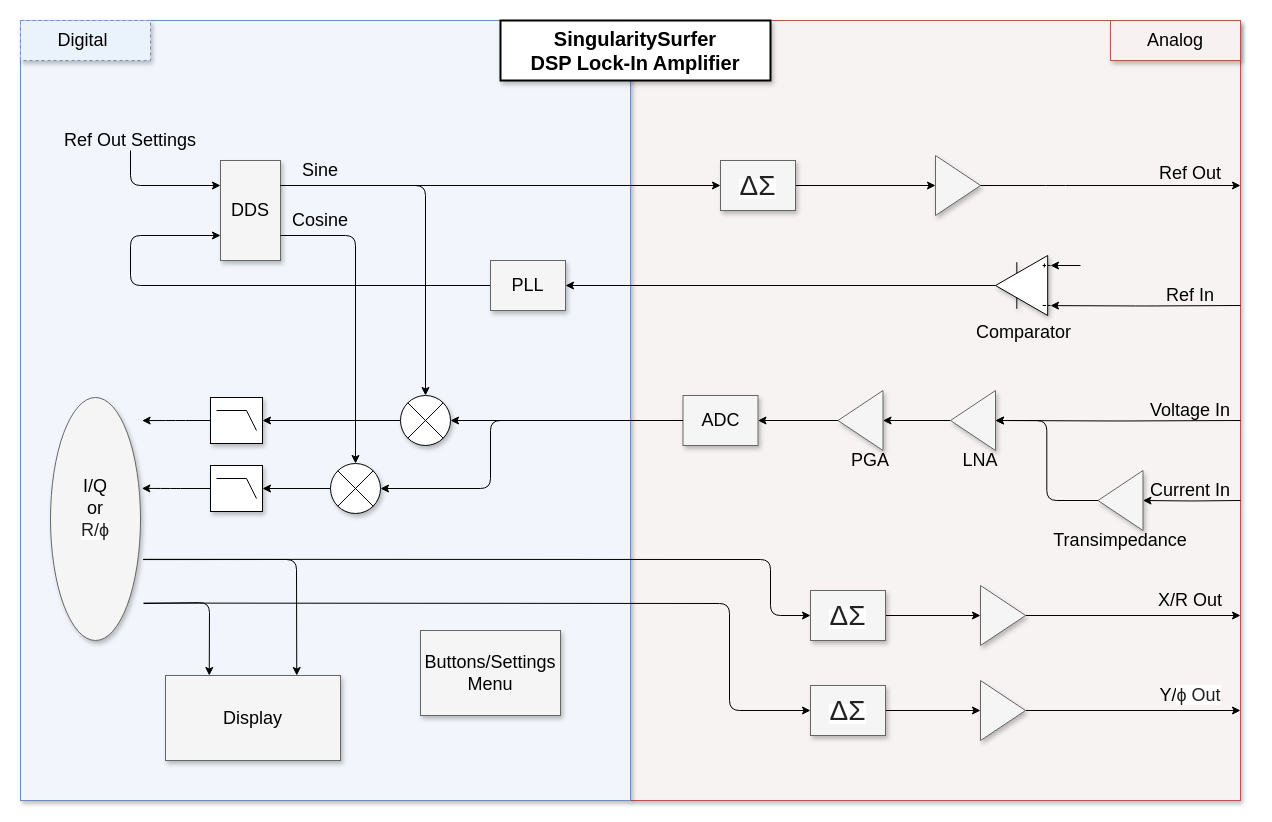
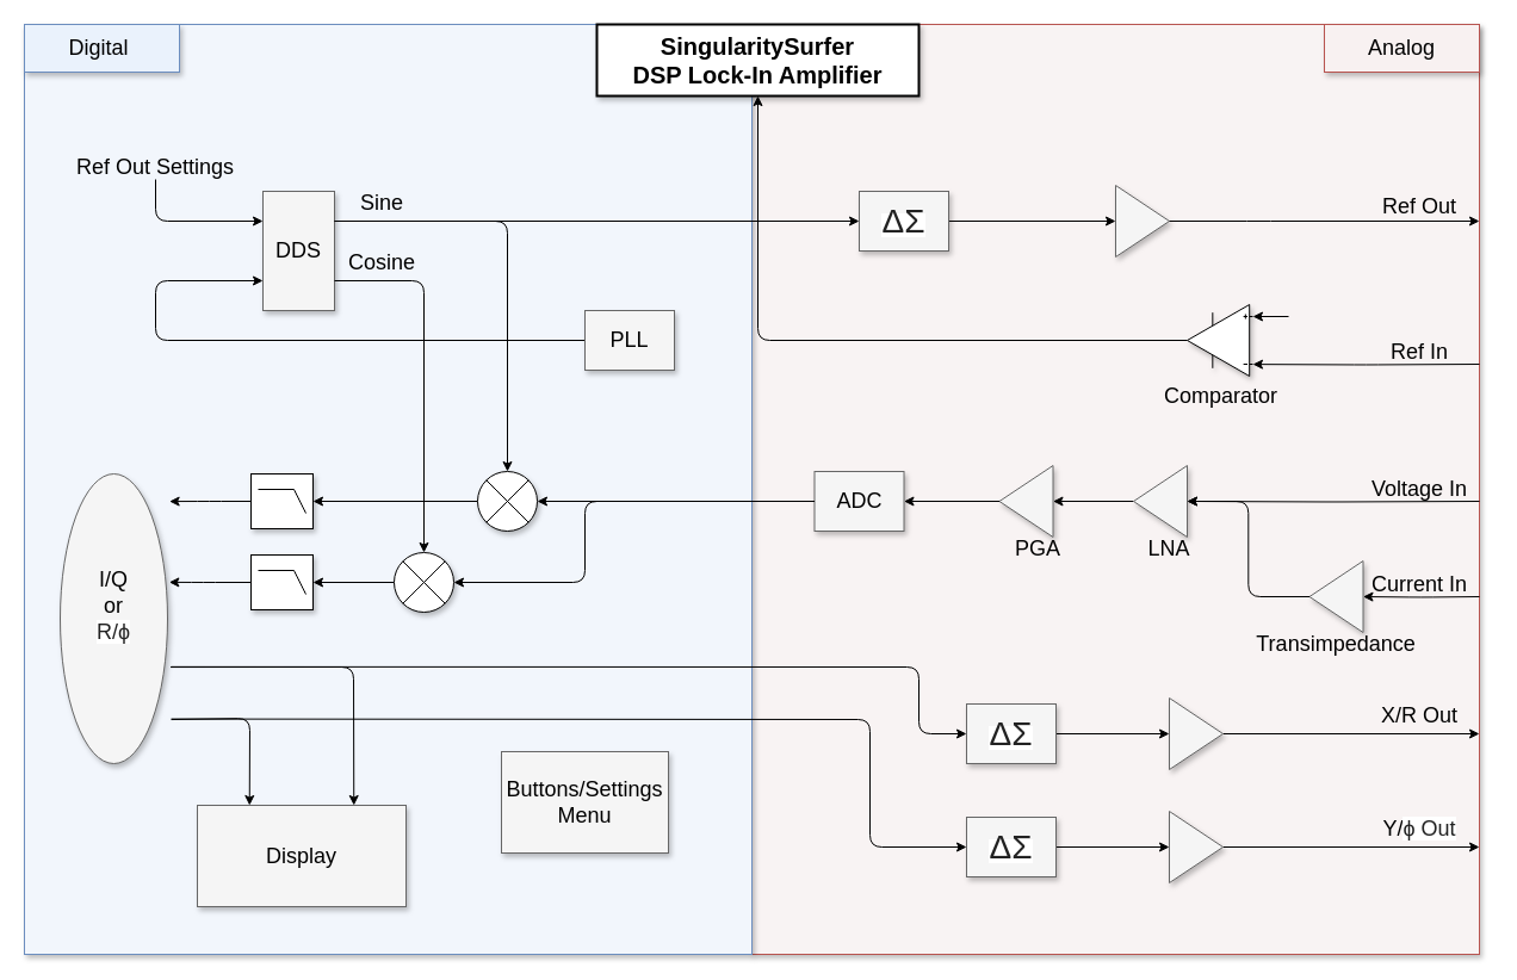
  <mxCell id="0" style=";html=1;" />
  <mxCell id="1" style=";html=1;" parent="0" />
  <mxCell id="2" value="" style="whiteSpace=wrap;html=1;shadow=1;fontSize=18;fillColor=#F8F3F3;strokeColor=#b85450;" parent="1" vertex="1"><mxGeometry x="630" y="20" width="610" height="780" as="geometry" /></mxCell>
  <mxCell id="3" value="" style="whiteSpace=wrap;html=1;shadow=1;fontSize=18;fillColor=#F2F6FC;strokeColor=#6c8ebf;" parent="1" vertex="1"><mxGeometry x="20" y="20" width="610" height="780" as="geometry" /></mxCell>
  <mxCell id="4" value="&lt;b&gt;SingularitySurfer&lt;br&gt;DSP Lock-In Amplifier&lt;/b&gt;" style="whiteSpace=wrap;html=1;shadow=1;fontSize=20;strokeWidth=2;" parent="1" vertex="1"><mxGeometry x="500" y="20" width="270" height="60" as="geometry" /></mxCell>
  <mxCell id="5" value="DDS" style="whiteSpace=wrap;html=1;shadow=1;fontSize=18;fillColor=#f5f5f5;strokeColor=#666666;" parent="1" vertex="1"><mxGeometry x="220" y="160" width="60" height="100" as="geometry" /></mxCell>
  <mxCell id="6" value="Analog" style="whiteSpace=wrap;html=1;shadow=1;fontSize=18;fillColor=#F8F1F1;strokeColor=#b85450;" parent="1" vertex="1"><mxGeometry x="1110" y="20" width="130" height="40" as="geometry" /></mxCell>
- <mxCell id="7" value="Digital&amp;nbsp;" style="whiteSpace=wrap;html=1;shadow=1;fontSize=18;fillColor=#EAF2FC;strokeColor=#6c8ebf;dashed=1;" parent="1" vertex="1"><mxGeometry x="20" y="20" width="130" height="40" as="geometry" /></mxCell>
+ <mxCell id="7" value="Digital&amp;nbsp;" style="whiteSpace=wrap;html=1;shadow=1;fontSize=18;fillColor=#EAF2FC;strokeColor=#6c8ebf;" parent="1" vertex="1"><mxGeometry x="20" y="20" width="130" height="40" as="geometry" /></mxCell>
  <mxCell id="8" value="" style="endArrow=classic;html=1;entryX=0;entryY=0.25;entryDx=0;entryDy=0;" parent="1" target="5" edge="1"><mxGeometry width="50" height="50" relative="1" as="geometry"><mxPoint x="130" y="150" as="sourcePoint" /><mxPoint x="130" y="130" as="targetPoint" /><Array as="points"><mxPoint x="130" y="185" /></Array></mxGeometry></mxCell>
  <mxCell id="9" value="&lt;font style=&quot;font-size: 18px&quot;&gt;Ref Out Settings&lt;/font&gt;" style="text;html=1;strokeColor=none;fillColor=none;align=center;verticalAlign=middle;whiteSpace=wrap;rounded=0;" parent="1" vertex="1"><mxGeometry x="60" y="130" width="140" height="20" as="geometry" /></mxCell>
  <mxCell id="10" value="" style="edgeStyle=orthogonalEdgeStyle;orthogonalLoop=1;jettySize=auto;html=1;entryX=0;entryY=0.75;entryDx=0;entryDy=0;exitX=0;exitY=0.5;exitDx=0;exitDy=0;rounded=1;" parent="1" source="11" target="5" edge="1"><mxGeometry relative="1" as="geometry"><mxPoint x="200" y="335" as="targetPoint" /><Array as="points"><mxPoint x="130" y="285" /><mxPoint x="130" y="235" /></Array></mxGeometry></mxCell>
  <mxCell id="11" value="PLL" style="whiteSpace=wrap;html=1;shadow=1;fontSize=18;fillColor=#f5f5f5;strokeColor=#666666;" parent="1" vertex="1"><mxGeometry x="490" y="260" width="75" height="50" as="geometry" /></mxCell>
  <mxCell id="12" value="" style="endArrow=classic;html=1;exitX=1;exitY=0.25;exitDx=0;exitDy=0;entryX=0;entryY=0.5;entryDx=0;entryDy=0;" parent="1" source="5" target="14" edge="1"><mxGeometry width="50" height="50" relative="1" as="geometry"><mxPoint x="420" y="200" as="sourcePoint" /><mxPoint x="470" y="150" as="targetPoint" /></mxGeometry></mxCell>
  <mxCell id="13" style="edgeStyle=orthogonalEdgeStyle;rounded=1;orthogonalLoop=1;jettySize=auto;html=1;exitX=1;exitY=0.5;exitDx=0;exitDy=0;entryX=0;entryY=0.5;entryDx=0;entryDy=0;" parent="1" source="14" target="15" edge="1"><mxGeometry relative="1" as="geometry" /></mxCell>
  <mxCell id="14" value="&lt;span style=&quot;color: rgb(34 , 34 , 34) ; font-family: &amp;#34;arial&amp;#34; , sans-serif ; text-align: left ; background-color: rgb(255 , 255 , 255)&quot;&gt;&lt;font style=&quot;font-size: 28px&quot;&gt;ΔΣ&lt;/font&gt;&lt;/span&gt;" style="whiteSpace=wrap;html=1;shadow=1;fontSize=18;fillColor=#f5f5f5;strokeColor=#666666;" parent="1" vertex="1"><mxGeometry x="720" y="160" width="75" height="50" as="geometry" /></mxCell>
  <mxCell id="15" value="" style="triangle;whiteSpace=wrap;html=1;fillColor=#f5f5f5;strokeColor=#666666;fontColor=#333333;shadow=1;" parent="1" vertex="1"><mxGeometry x="935" y="155" width="45" height="60" as="geometry" /></mxCell>
  <mxCell id="16" style="edgeStyle=orthogonalEdgeStyle;rounded=1;orthogonalLoop=1;jettySize=auto;html=1;exitX=1;exitY=0.5;exitDx=0;exitDy=0;" parent="1" source="15" edge="1"><mxGeometry relative="1" as="geometry"><mxPoint x="1030" y="185" as="sourcePoint" /><mxPoint x="1240" y="185" as="targetPoint" /><Array as="points"><mxPoint x="1055" y="185" /></Array></mxGeometry></mxCell>
  <mxCell id="17" value="&lt;font style=&quot;font-size: 18px&quot;&gt;Ref Out&lt;/font&gt;" style="text;html=1;strokeColor=none;fillColor=none;align=center;verticalAlign=middle;whiteSpace=wrap;rounded=0;" parent="1" vertex="1"><mxGeometry x="1130" y="162.5" width="120" height="20" as="geometry" /></mxCell>
  <mxCell id="18" style="edgeStyle=orthogonalEdgeStyle;rounded=1;orthogonalLoop=1;jettySize=auto;html=1;exitX=0;exitY=0.5;exitDx=0;exitDy=0;exitPerimeter=0;entryX=1;entryY=0.5;entryDx=0;entryDy=0;entryPerimeter=0;" parent="1" source="19" target="49" edge="1"><mxGeometry relative="1" as="geometry" /></mxCell>
  <mxCell id="19" value="" style="verticalLabelPosition=bottom;shadow=1;dashed=0;align=center;fillColor=#ffffff;html=1;verticalAlign=top;strokeWidth=1;shape=mxgraph.electrical.abstract.multiplier;" parent="1" vertex="1"><mxGeometry x="330" y="463" width="50" height="50" as="geometry" /></mxCell>
- <mxCell id="20" style="edgeStyle=orthogonalEdgeStyle;rounded=1;orthogonalLoop=1;jettySize=auto;html=1;exitX=1;exitY=0.5;exitDx=0;exitDy=0;exitPerimeter=0;entryX=1;entryY=0.5;entryDx=0;entryDy=0;" parent="1" source="21" target="11" edge="1"><mxGeometry relative="1" as="geometry" /></mxCell>
+ <mxCell id="20" style="edgeStyle=orthogonalEdgeStyle;rounded=1;orthogonalLoop=1;jettySize=auto;html=1;exitX=1;exitY=0.5;exitDx=0;exitDy=0;exitPerimeter=0;" parent="1" source="21" target="4" edge="1"><mxGeometry relative="1" as="geometry" /></mxCell>
  <mxCell id="21" value="&lt;font style=&quot;font-size: 18px&quot;&gt;Comparator&lt;/font&gt;" style="verticalLabelPosition=bottom;shadow=1;dashed=0;align=center;fillColor=#ffffff;html=1;verticalAlign=top;strokeWidth=1;shape=mxgraph.electrical.abstract.operational_amp_1;direction=west;" parent="1" vertex="1"><mxGeometry x="995" y="255" width="55" height="60" as="geometry" /></mxCell>
  <mxCell id="22" style="edgeStyle=orthogonalEdgeStyle;rounded=1;orthogonalLoop=1;jettySize=auto;html=1;entryX=0;entryY=0.165;entryDx=0;entryDy=0;entryPerimeter=0;" parent="1" target="21" edge="1"><mxGeometry relative="1" as="geometry"><mxPoint x="1240" y="305" as="sourcePoint" /><mxPoint x="1290" y="285" as="targetPoint" /></mxGeometry></mxCell>
  <mxCell id="23" value="&lt;font style=&quot;font-size: 18px&quot;&gt;Ref In&lt;/font&gt;" style="text;html=1;strokeColor=none;fillColor=none;align=center;verticalAlign=middle;whiteSpace=wrap;rounded=0;" parent="1" vertex="1"><mxGeometry x="1130" y="285" width="120" height="20" as="geometry" /></mxCell>
  <mxCell id="24" value="" style="endArrow=classic;html=1;exitX=1;exitY=0.75;exitDx=0;exitDy=0;entryX=0.5;entryY=0;entryDx=0;entryDy=0;entryPerimeter=0;" parent="1" source="5" target="19" edge="1"><mxGeometry width="50" height="50" relative="1" as="geometry"><mxPoint x="390" y="250" as="sourcePoint" /><mxPoint x="440" y="200" as="targetPoint" /><Array as="points"><mxPoint x="355" y="235" /></Array></mxGeometry></mxCell>
  <mxCell id="25" value="" style="endArrow=classic;html=1;exitX=1;exitY=0.75;exitDx=0;exitDy=0;entryX=0.5;entryY=0;entryDx=0;entryDy=0;entryPerimeter=0;" parent="1" target="27" edge="1"><mxGeometry width="50" height="50" relative="1" as="geometry"><mxPoint x="280" y="185" as="sourcePoint" /><mxPoint x="330" y="490" as="targetPoint" /><Array as="points"><mxPoint x="425" y="185" /></Array></mxGeometry></mxCell>
  <mxCell id="26" style="edgeStyle=orthogonalEdgeStyle;rounded=1;orthogonalLoop=1;jettySize=auto;html=1;exitX=0;exitY=0.5;exitDx=0;exitDy=0;exitPerimeter=0;" parent="1" source="27" target="47" edge="1"><mxGeometry relative="1" as="geometry" /></mxCell>
  <mxCell id="27" value="" style="verticalLabelPosition=bottom;shadow=1;dashed=0;align=center;fillColor=#ffffff;html=1;verticalAlign=top;strokeWidth=1;shape=mxgraph.electrical.abstract.multiplier;" parent="1" vertex="1"><mxGeometry x="400" y="395" width="50" height="50" as="geometry" /></mxCell>
  <mxCell id="28" value="&lt;font style=&quot;font-size: 18px&quot;&gt;Sine&lt;/font&gt;" style="text;html=1;strokeColor=none;fillColor=none;align=center;verticalAlign=middle;whiteSpace=wrap;rounded=0;" parent="1" vertex="1"><mxGeometry x="250" y="160" width="140" height="20" as="geometry" /></mxCell>
  <mxCell id="29" value="&lt;font style=&quot;font-size: 18px&quot;&gt;Cosine&lt;/font&gt;" style="text;html=1;strokeColor=none;fillColor=none;align=center;verticalAlign=middle;whiteSpace=wrap;rounded=0;" parent="1" vertex="1"><mxGeometry x="250" y="210" width="140" height="20" as="geometry" /></mxCell>
  <mxCell id="30" style="edgeStyle=orthogonalEdgeStyle;rounded=1;orthogonalLoop=1;jettySize=auto;html=1;exitX=0;exitY=0.5;exitDx=0;exitDy=0;entryX=1;entryY=0.5;entryDx=0;entryDy=0;entryPerimeter=0;" parent="1" source="31" target="27" edge="1"><mxGeometry relative="1" as="geometry" /></mxCell>
  <mxCell id="31" value="ADC" style="whiteSpace=wrap;html=1;shadow=1;fontSize=18;fillColor=#f5f5f5;strokeColor=#666666;" parent="1" vertex="1"><mxGeometry x="682.5" y="395" width="75" height="50" as="geometry" /></mxCell>
  <mxCell id="32" style="edgeStyle=orthogonalEdgeStyle;rounded=1;orthogonalLoop=1;jettySize=auto;html=1;exitX=0;exitY=0.5;exitDx=0;exitDy=0;entryX=1;entryY=0.5;entryDx=0;entryDy=0;entryPerimeter=0;" parent="1" source="31" target="19" edge="1"><mxGeometry relative="1" as="geometry"><mxPoint x="709.857" y="487.429" as="sourcePoint" /><mxPoint x="439.857" y="487.429" as="targetPoint" /><Array as="points"><mxPoint x="490" y="420" /><mxPoint x="490" y="488" /></Array></mxGeometry></mxCell>
  <mxCell id="33" style="edgeStyle=orthogonalEdgeStyle;rounded=1;orthogonalLoop=1;jettySize=auto;html=1;exitX=1;exitY=0.5;exitDx=0;exitDy=0;entryX=0;entryY=0.5;entryDx=0;entryDy=0;" parent="1" source="34" target="36" edge="1"><mxGeometry relative="1" as="geometry" /></mxCell>
  <mxCell id="34" value="" style="triangle;whiteSpace=wrap;html=1;fillColor=#f5f5f5;strokeColor=#666666;fontColor=#333333;shadow=1;direction=west;" parent="1" vertex="1"><mxGeometry x="950" y="390" width="45" height="60" as="geometry" /></mxCell>
  <mxCell id="35" style="edgeStyle=orthogonalEdgeStyle;rounded=1;orthogonalLoop=1;jettySize=auto;html=1;exitX=1;exitY=0.5;exitDx=0;exitDy=0;entryX=1;entryY=0.5;entryDx=0;entryDy=0;" parent="1" source="36" target="31" edge="1"><mxGeometry relative="1" as="geometry" /></mxCell>
  <mxCell id="36" value="" style="triangle;whiteSpace=wrap;html=1;fillColor=#f5f5f5;strokeColor=#666666;fontColor=#333333;shadow=1;direction=west;" parent="1" vertex="1"><mxGeometry x="837.5" y="390" width="45" height="60" as="geometry" /></mxCell>
  <mxCell id="37" style="edgeStyle=orthogonalEdgeStyle;rounded=1;orthogonalLoop=1;jettySize=auto;html=1;exitX=1;exitY=0.5;exitDx=0;exitDy=0;entryX=0;entryY=0.5;entryDx=0;entryDy=0;" parent="1" source="38" target="34" edge="1"><mxGeometry relative="1" as="geometry" /></mxCell>
  <mxCell id="38" value="" style="triangle;whiteSpace=wrap;html=1;fillColor=#f5f5f5;strokeColor=#666666;fontColor=#333333;shadow=1;direction=west;" parent="1" vertex="1"><mxGeometry x="1097.5" y="470" width="45" height="60" as="geometry" /></mxCell>
  <mxCell id="39" value="&lt;font style=&quot;font-size: 18px&quot;&gt;PGA&lt;/font&gt;" style="text;html=1;strokeColor=none;fillColor=none;align=center;verticalAlign=middle;whiteSpace=wrap;rounded=0;" parent="1" vertex="1"><mxGeometry x="810" y="450" width="120" height="20" as="geometry" /></mxCell>
  <mxCell id="40" value="&lt;font style=&quot;font-size: 18px&quot;&gt;LNA&lt;/font&gt;" style="text;html=1;strokeColor=none;fillColor=none;align=center;verticalAlign=middle;whiteSpace=wrap;rounded=0;" parent="1" vertex="1"><mxGeometry x="920" y="450" width="120" height="20" as="geometry" /></mxCell>
  <mxCell id="41" style="edgeStyle=orthogonalEdgeStyle;rounded=1;orthogonalLoop=1;jettySize=auto;html=1;entryX=0;entryY=0.5;entryDx=0;entryDy=0;" parent="1" target="34" edge="1"><mxGeometry relative="1" as="geometry"><mxPoint x="1240" y="420" as="sourcePoint" /><mxPoint x="1047.5" y="420.167" as="targetPoint" /><Array as="points" /></mxGeometry></mxCell>
  <mxCell id="42" style="edgeStyle=orthogonalEdgeStyle;rounded=1;orthogonalLoop=1;jettySize=auto;html=1;entryX=0;entryY=0.5;entryDx=0;entryDy=0;" parent="1" target="38" edge="1"><mxGeometry relative="1" as="geometry"><mxPoint x="1240" y="500" as="sourcePoint" /><mxPoint x="1030" y="430.167" as="targetPoint" /><Array as="points" /></mxGeometry></mxCell>
  <mxCell id="43" value="&lt;font style=&quot;font-size: 18px&quot;&gt;Transimpedance&lt;/font&gt;" style="text;html=1;strokeColor=none;fillColor=none;align=center;verticalAlign=middle;whiteSpace=wrap;rounded=0;" parent="1" vertex="1"><mxGeometry x="1050" y="530" width="140" height="20" as="geometry" /></mxCell>
  <mxCell id="44" value="&lt;font style=&quot;font-size: 18px&quot;&gt;Current In&lt;/font&gt;" style="text;html=1;strokeColor=none;fillColor=none;align=center;verticalAlign=middle;whiteSpace=wrap;rounded=0;" parent="1" vertex="1"><mxGeometry x="1130" y="480" width="120" height="20" as="geometry" /></mxCell>
  <mxCell id="45" value="&lt;font style=&quot;font-size: 18px&quot;&gt;Voltage In&lt;/font&gt;" style="text;html=1;strokeColor=none;fillColor=none;align=center;verticalAlign=middle;whiteSpace=wrap;rounded=0;" parent="1" vertex="1"><mxGeometry x="1130" y="400" width="120" height="20" as="geometry" /></mxCell>
  <mxCell id="46" style="edgeStyle=orthogonalEdgeStyle;rounded=1;orthogonalLoop=1;jettySize=auto;html=1;exitX=0;exitY=0.5;exitDx=0;exitDy=0;exitPerimeter=0;entryX=1.018;entryY=0.095;entryDx=0;entryDy=0;entryPerimeter=0;" parent="1" source="47" target="50" edge="1"><mxGeometry relative="1" as="geometry" /></mxCell>
  <mxCell id="47" value="" style="verticalLabelPosition=bottom;shadow=1;dashed=0;align=center;fillColor=#ffffff;html=1;verticalAlign=top;strokeWidth=1;shape=mxgraph.electrical.logic_gates.lowpass_filter;" parent="1" vertex="1"><mxGeometry x="210" y="397" width="52" height="46" as="geometry" /></mxCell>
  <mxCell id="48" style="edgeStyle=orthogonalEdgeStyle;rounded=1;orthogonalLoop=1;jettySize=auto;html=1;exitX=0;exitY=0.5;exitDx=0;exitDy=0;exitPerimeter=0;entryX=1.015;entryY=0.374;entryDx=0;entryDy=0;entryPerimeter=0;" parent="1" source="49" target="50" edge="1"><mxGeometry relative="1" as="geometry"><Array as="points"><mxPoint x="170" y="488" /></Array></mxGeometry></mxCell>
  <mxCell id="49" value="" style="verticalLabelPosition=bottom;shadow=1;dashed=0;align=center;fillColor=#ffffff;html=1;verticalAlign=top;strokeWidth=1;shape=mxgraph.electrical.logic_gates.lowpass_filter;" parent="1" vertex="1"><mxGeometry x="210" y="465" width="52" height="46" as="geometry" /></mxCell>
  <mxCell id="50" value="&lt;font style=&quot;font-size: 18px&quot;&gt;I/Q&lt;br&gt;or&lt;br&gt;&lt;span style=&quot;color: rgb(34 , 34 , 34) ; font-family: &amp;#34;arial&amp;#34; , sans-serif ; text-align: left ; background-color: rgb(255 , 255 , 255)&quot;&gt;R/ϕ&lt;br&gt;&lt;br&gt;&lt;/span&gt;&lt;/font&gt;" style="ellipse;whiteSpace=wrap;html=1;shadow=1;fontSize=18;fillColor=#f5f5f5;strokeColor=#666666;" parent="1" vertex="1"><mxGeometry x="50" y="397" width="90" height="243" as="geometry" /></mxCell>
  <mxCell id="51" style="edgeStyle=orthogonalEdgeStyle;rounded=1;orthogonalLoop=1;jettySize=auto;html=1;entryX=0;entryY=0.835;entryDx=0;entryDy=0;entryPerimeter=0;" parent="1" target="21" edge="1"><mxGeometry relative="1" as="geometry"><mxPoint x="1080" y="265" as="sourcePoint" /><mxPoint x="1060.143" y="259.643" as="targetPoint" /></mxGeometry></mxCell>
  <mxCell id="52" value="" style="endArrow=classic;html=1;exitX=1.034;exitY=0.666;exitDx=0;exitDy=0;exitPerimeter=0;entryX=0;entryY=0.5;entryDx=0;entryDy=0;" parent="1" source="50" target="54" edge="1"><mxGeometry width="50" height="50" relative="1" as="geometry"><mxPoint x="350" y="590" as="sourcePoint" /><mxPoint x="400" y="540" as="targetPoint" /><Array as="points"><mxPoint x="770" y="559" /><mxPoint x="770" y="615" /></Array></mxGeometry></mxCell>
  <mxCell id="53" style="edgeStyle=orthogonalEdgeStyle;rounded=1;orthogonalLoop=1;jettySize=auto;html=1;exitX=1;exitY=0.5;exitDx=0;exitDy=0;entryX=0;entryY=0.5;entryDx=0;entryDy=0;" parent="1" source="54" target="59" edge="1"><mxGeometry relative="1" as="geometry" /></mxCell>
  <mxCell id="54" value="&lt;span style=&quot;color: rgb(34 , 34 , 34) ; font-family: &amp;#34;arial&amp;#34; , sans-serif ; text-align: left ; background-color: rgb(255 , 255 , 255)&quot;&gt;&lt;font style=&quot;font-size: 28px&quot;&gt;ΔΣ&lt;/font&gt;&lt;/span&gt;" style="whiteSpace=wrap;html=1;shadow=1;fontSize=18;fillColor=#f5f5f5;strokeColor=#666666;" parent="1" vertex="1"><mxGeometry x="810" y="590" width="75" height="50" as="geometry" /></mxCell>
  <mxCell id="55" style="edgeStyle=orthogonalEdgeStyle;rounded=1;orthogonalLoop=1;jettySize=auto;html=1;exitX=1;exitY=0.5;exitDx=0;exitDy=0;entryX=0;entryY=0.5;entryDx=0;entryDy=0;" parent="1" source="56" target="61" edge="1"><mxGeometry relative="1" as="geometry" /></mxCell>
  <mxCell id="56" value="&lt;span style=&quot;color: rgb(34 , 34 , 34) ; font-family: &amp;#34;arial&amp;#34; , sans-serif ; text-align: left ; background-color: rgb(255 , 255 , 255)&quot;&gt;&lt;font style=&quot;font-size: 28px&quot;&gt;ΔΣ&lt;/font&gt;&lt;/span&gt;" style="whiteSpace=wrap;html=1;shadow=1;fontSize=18;fillColor=#f5f5f5;strokeColor=#666666;" parent="1" vertex="1"><mxGeometry x="810" y="685" width="75" height="50" as="geometry" /></mxCell>
  <mxCell id="57" value="" style="endArrow=classic;html=1;exitX=1.034;exitY=0.846;exitDx=0;exitDy=0;exitPerimeter=0;entryX=0;entryY=0.5;entryDx=0;entryDy=0;" parent="1" source="50" target="56" edge="1"><mxGeometry width="50" height="50" relative="1" as="geometry"><mxPoint x="151.22" y="583.838" as="sourcePoint" /><mxPoint x="828.5" y="640" as="targetPoint" /><Array as="points"><mxPoint x="729" y="603" /><mxPoint x="729" y="710" /></Array></mxGeometry></mxCell>
  <mxCell id="58" style="edgeStyle=orthogonalEdgeStyle;rounded=1;orthogonalLoop=1;jettySize=auto;html=1;exitX=1;exitY=0.5;exitDx=0;exitDy=0;" parent="1" source="59" edge="1"><mxGeometry relative="1" as="geometry"><mxPoint x="1240" y="615" as="targetPoint" /></mxGeometry></mxCell>
  <mxCell id="59" value="" style="triangle;whiteSpace=wrap;html=1;fillColor=#f5f5f5;strokeColor=#666666;fontColor=#333333;shadow=1;" parent="1" vertex="1"><mxGeometry x="980" y="585" width="45" height="60" as="geometry" /></mxCell>
  <mxCell id="60" style="edgeStyle=orthogonalEdgeStyle;rounded=1;orthogonalLoop=1;jettySize=auto;html=1;exitX=1;exitY=0.5;exitDx=0;exitDy=0;" parent="1" source="61" edge="1"><mxGeometry relative="1" as="geometry"><mxPoint x="1240" y="710" as="targetPoint" /></mxGeometry></mxCell>
  <mxCell id="61" value="" style="triangle;whiteSpace=wrap;html=1;fillColor=#f5f5f5;strokeColor=#666666;fontColor=#333333;shadow=1;" parent="1" vertex="1"><mxGeometry x="980" y="680" width="45" height="60" as="geometry" /></mxCell>
  <mxCell id="62" value="Display" style="whiteSpace=wrap;html=1;shadow=1;fontSize=18;fillColor=#f5f5f5;strokeColor=#666666;" parent="1" vertex="1"><mxGeometry x="165" y="675" width="175" height="85" as="geometry" /></mxCell>
  <mxCell id="63" value="" style="endArrow=classic;html=1;exitX=1.028;exitY=0.667;exitDx=0;exitDy=0;exitPerimeter=0;entryX=0.75;entryY=0;entryDx=0;entryDy=0;" parent="1" source="50" target="62" edge="1"><mxGeometry width="50" height="50" relative="1" as="geometry"><mxPoint x="220" y="630" as="sourcePoint" /><mxPoint x="270" y="580" as="targetPoint" /><Array as="points"><mxPoint x="296" y="559" /></Array></mxGeometry></mxCell>
  <mxCell id="64" value="" style="endArrow=classic;html=1;entryX=0.25;entryY=0;entryDx=0;entryDy=0;exitX=1.035;exitY=0.848;exitDx=0;exitDy=0;exitPerimeter=0;" parent="1" source="50" target="62" edge="1"><mxGeometry width="50" height="50" relative="1" as="geometry"><mxPoint x="119.24" y="601.581" as="sourcePoint" /><mxPoint x="404.5" y="717.5" as="targetPoint" /><Array as="points"><mxPoint x="209" y="602" /></Array></mxGeometry></mxCell>
  <mxCell id="65" value="Buttons/Settings Menu" style="whiteSpace=wrap;html=1;shadow=1;fontSize=18;fillColor=#f5f5f5;strokeColor=#666666;" parent="1" vertex="1"><mxGeometry x="420" y="630" width="140" height="85" as="geometry" /></mxCell>
  <mxCell id="66" value="&lt;font style=&quot;font-size: 18px&quot;&gt;X/R Out&lt;/font&gt;" style="text;html=1;strokeColor=none;fillColor=none;align=center;verticalAlign=middle;whiteSpace=wrap;rounded=0;" vertex="1" parent="1"><mxGeometry x="1130" y="590" width="120" height="20" as="geometry" /></mxCell>
  <mxCell id="67" value="&lt;font style=&quot;font-size: 18px&quot;&gt;Y/&lt;/font&gt;&lt;span style=&quot;color: rgb(34 , 34 , 34) ; font-family: &amp;#34;arial&amp;#34; , sans-serif ; font-size: 18px ; text-align: left ; background-color: rgb(255 , 255 , 255)&quot;&gt;ϕ Out&lt;/span&gt;" style="text;html=1;strokeColor=none;fillColor=none;align=center;verticalAlign=middle;whiteSpace=wrap;rounded=0;" vertex="1" parent="1"><mxGeometry x="1130" y="685" width="120" height="20" as="geometry" /></mxCell>
